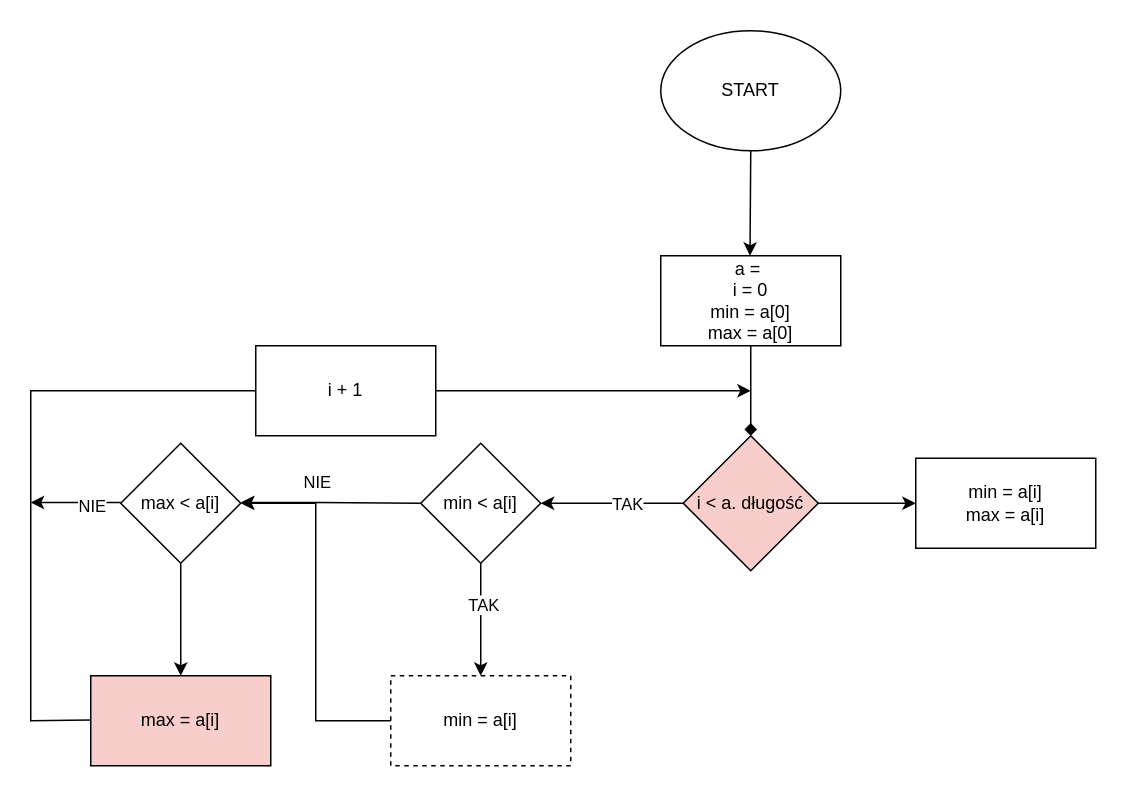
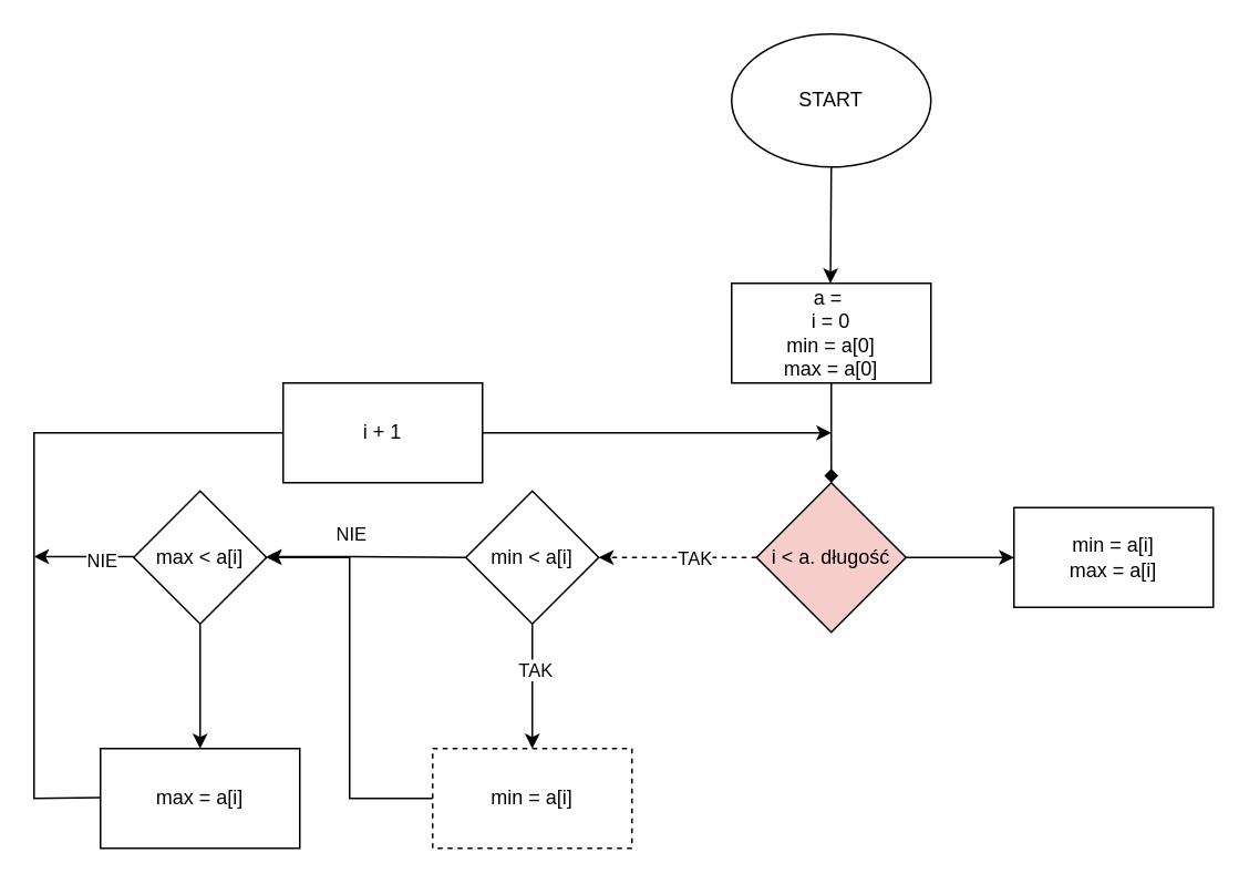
  <mxCell id="0" />
  <mxCell id="1" parent="0" />
  <mxCell id="2" value="START" style="ellipse;whiteSpace=wrap;html=1;" parent="1" vertex="1"><mxGeometry x="440" y="20" width="120" height="80" as="geometry" /></mxCell>
  <mxCell id="3" value="" style="endArrow=classic;html=1;rounded=0;exitX=0.5;exitY=1;exitDx=0;exitDy=0;" parent="1" source="2" edge="1"><mxGeometry width="50" height="50" relative="1" as="geometry"><mxPoint x="500" y="120" as="sourcePoint" /><mxPoint x="499.5" y="170" as="targetPoint" /></mxGeometry></mxCell>
  <mxCell id="4" value="a =&amp;nbsp;&lt;br&gt;i = 0&lt;br&gt;min = a[0]&lt;br&gt;max = a[0]" style="rounded=0;whiteSpace=wrap;html=1;" parent="1" vertex="1"><mxGeometry x="440" y="170" width="120" height="60" as="geometry" /></mxCell>
  <mxCell id="5" value="" style="endArrow=diamond;html=1;rounded=0;exitX=0.5;exitY=1;exitDx=0;exitDy=0;entryX=0.5;entryY=0;entryDx=0;entryDy=0;" parent="1" source="4" target="9" edge="1"><mxGeometry width="50" height="50" relative="1" as="geometry"><mxPoint x="500" y="240" as="sourcePoint" /><mxPoint x="500" y="280" as="targetPoint" /></mxGeometry></mxCell>
- <mxCell id="6" value="" style="edgeStyle=orthogonalEdgeStyle;rounded=0;orthogonalLoop=1;jettySize=auto;html=1;entryX=1;entryY=0.5;entryDx=0;entryDy=0;" parent="1" source="9" target="12" edge="1"><mxGeometry relative="1" as="geometry"><mxPoint x="360" y="335" as="targetPoint" /><Array as="points" /></mxGeometry></mxCell>
+ <mxCell id="6" value="" style="edgeStyle=orthogonalEdgeStyle;rounded=0;orthogonalLoop=1;jettySize=auto;html=1;entryX=1;entryY=0.5;entryDx=0;entryDy=0;dashed=1;" parent="1" source="9" target="12" edge="1"><mxGeometry relative="1" as="geometry"><mxPoint x="360" y="335" as="targetPoint" /><Array as="points" /></mxGeometry></mxCell>
  <mxCell id="7" value="TAK" style="edgeLabel;html=1;align=center;verticalAlign=middle;resizable=0;points=[];" parent="6" vertex="1" connectable="0"><mxGeometry x="-0.2" relative="1" as="geometry"><mxPoint as="offset" /></mxGeometry></mxCell>
  <mxCell id="8" value="" style="edgeStyle=orthogonalEdgeStyle;rounded=0;orthogonalLoop=1;jettySize=auto;html=1;" parent="1" source="9" target="22" edge="1"><mxGeometry relative="1" as="geometry" /></mxCell>
  <mxCell id="9" value="i &amp;lt; a. długość" style="rhombus;whiteSpace=wrap;html=1;fillColor=#f8cecc;" parent="1" vertex="1"><mxGeometry x="455" y="290" width="90" height="90" as="geometry" /></mxCell>
  <mxCell id="10" value="" style="edgeStyle=orthogonalEdgeStyle;rounded=0;orthogonalLoop=1;jettySize=auto;html=1;" parent="1" source="12" target="13" edge="1"><mxGeometry relative="1" as="geometry"><Array as="points"><mxPoint x="320" y="390" /><mxPoint x="320" y="390" /></Array></mxGeometry></mxCell>
  <mxCell id="11" value="TAK" style="edgeLabel;html=1;align=center;verticalAlign=middle;resizable=0;points=[];" parent="10" vertex="1" connectable="0"><mxGeometry x="-0.284" y="1" relative="1" as="geometry"><mxPoint as="offset" /></mxGeometry></mxCell>
  <mxCell id="12" value="min &amp;lt; a[i]" style="rhombus;whiteSpace=wrap;html=1;" parent="1" vertex="1"><mxGeometry x="280" y="295" width="80" height="80" as="geometry" /></mxCell>
  <mxCell id="13" value="min = a[i]" style="rounded=0;whiteSpace=wrap;html=1;dashed=1;" parent="1" vertex="1"><mxGeometry x="260" y="450" width="120" height="60" as="geometry" /></mxCell>
  <mxCell id="14" value="" style="edgeStyle=orthogonalEdgeStyle;rounded=0;orthogonalLoop=1;jettySize=auto;html=1;" parent="1" source="15" target="16" edge="1"><mxGeometry relative="1" as="geometry" /></mxCell>
  <mxCell id="15" value="max &amp;lt; a[i]" style="rhombus;whiteSpace=wrap;html=1;" parent="1" vertex="1"><mxGeometry x="80" y="295" width="80" height="80" as="geometry" /></mxCell>
- <mxCell id="16" value="max = a[i]" style="rounded=0;whiteSpace=wrap;html=1;fillColor=#f8cecc;" parent="1" vertex="1"><mxGeometry x="60" y="450" width="120" height="60" as="geometry" /></mxCell>
+ <mxCell id="16" value="max = a[i]" style="rounded=0;whiteSpace=wrap;html=1;" parent="1" vertex="1"><mxGeometry x="60" y="450" width="120" height="60" as="geometry" /></mxCell>
  <mxCell id="17" value="" style="endArrow=classic;html=1;rounded=0;entryX=1;entryY=0.5;entryDx=0;entryDy=0;exitX=0;exitY=0.5;exitDx=0;exitDy=0;" parent="1" source="13" target="15" edge="1"><mxGeometry width="50" height="50" relative="1" as="geometry"><mxPoint x="200" y="490" as="sourcePoint" /><mxPoint x="220" y="325" as="targetPoint" /><Array as="points"><mxPoint x="210" y="480" /><mxPoint x="210" y="335" /></Array></mxGeometry></mxCell>
  <mxCell id="18" value="NIE" style="edgeLabel;html=1;align=center;verticalAlign=middle;resizable=0;points=[];" parent="17" vertex="1" connectable="0"><mxGeometry x="0.167" relative="1" as="geometry"><mxPoint y="-67" as="offset" /></mxGeometry></mxCell>
  <mxCell id="19" value="" style="endArrow=classic;html=1;rounded=0;" parent="1" edge="1"><mxGeometry width="50" height="50" relative="1" as="geometry"><mxPoint x="80" y="334.5" as="sourcePoint" /><mxPoint x="20" y="334.5" as="targetPoint" /></mxGeometry></mxCell>
  <mxCell id="20" value="NIE" style="edgeLabel;html=1;align=center;verticalAlign=middle;resizable=0;points=[];" parent="19" vertex="1" connectable="0"><mxGeometry x="-0.333" y="2" relative="1" as="geometry"><mxPoint as="offset" /></mxGeometry></mxCell>
  <mxCell id="21" value="" style="endArrow=classic;html=1;rounded=0;startArrow=none;exitX=1;exitY=0.5;exitDx=0;exitDy=0;" parent="1" edge="1" source="25"><mxGeometry width="50" height="50" relative="1" as="geometry"><mxPoint x="60" y="479.5" as="sourcePoint" /><mxPoint x="500" y="260" as="targetPoint" /><Array as="points" /></mxGeometry></mxCell>
  <mxCell id="22" value="min = a[i]&lt;br&gt;max = a[i]" style="rounded=0;whiteSpace=wrap;html=1;" parent="1" vertex="1"><mxGeometry x="610" y="305" width="120" height="60" as="geometry" /></mxCell>
  <mxCell id="23" value="" style="endArrow=classic;html=1;rounded=0;entryX=1;entryY=0.5;entryDx=0;entryDy=0;exitX=0;exitY=0.5;exitDx=0;exitDy=0;" edge="1" parent="1" source="12"><mxGeometry width="50" height="50" relative="1" as="geometry"><mxPoint x="290" y="334.5" as="sourcePoint" /><mxPoint x="160" y="334.5" as="targetPoint" /><Array as="points"><mxPoint x="210" y="334.5" /></Array></mxGeometry></mxCell>
  <mxCell id="24" value="" style="endArrow=none;html=1;rounded=0;entryX=0;entryY=0.5;entryDx=0;entryDy=0;" edge="1" parent="1" target="25"><mxGeometry width="50" height="50" relative="1" as="geometry"><mxPoint x="60" y="479.5" as="sourcePoint" /><mxPoint x="500" y="260" as="targetPoint" /><Array as="points"><mxPoint x="20" y="480" /><mxPoint x="20" y="260" /></Array></mxGeometry></mxCell>
  <mxCell id="25" value="i + 1" style="rounded=0;whiteSpace=wrap;html=1;" vertex="1" parent="1"><mxGeometry x="170" y="230" width="120" height="60" as="geometry" /></mxCell>
